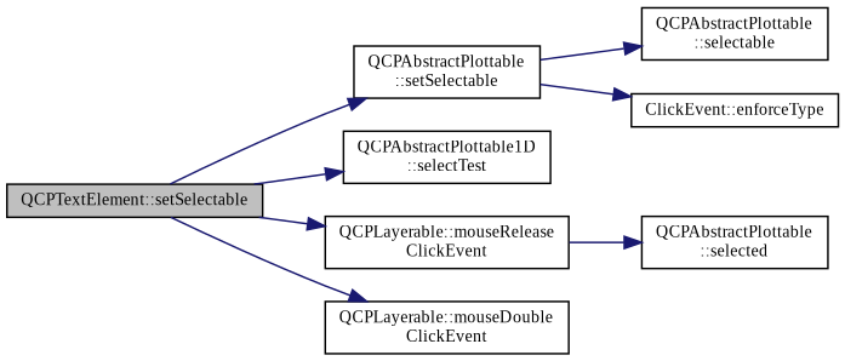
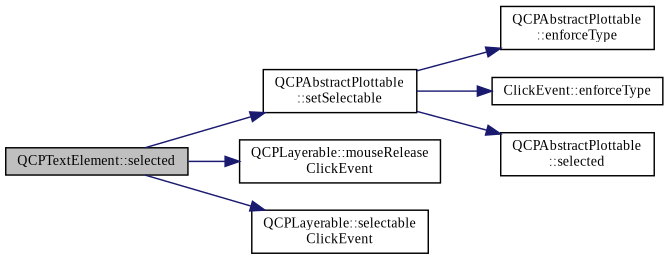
  digraph {
    fontname="Liberation Serif"
    rankdir=LR
    node [color=black fillcolor=white fontname="Liberation Serif" fontsize=10 shape=record style=filled]
    edge [color=midnightblue fontname="Liberation Serif" fontsize=10 labelfontname=Helvetica labelfontsize=10 style=solid]
-   n1 [fillcolor=grey75 fontcolor=black height=0.2 label="QCPTextElement::setSelectable" width=0.4]
+   n1 [fillcolor=grey75 fontcolor=black height=0.2 label="QCPTextElement::selected" width=0.4]
    n2 [height=0.2 label="QCPAbstractPlottable\l::setSelectable" width=0.4]
-   n3 [height=0.2 label="QCPAbstractPlottable1D\l::selectTest" width=0.4]
    n4 [height=0.2 label="QCPLayerable::mouseRelease\lClickEvent" width=0.4]
-   n5 [height=0.2 label="QCPLayerable::mouseDouble\lClickEvent" width=0.4]
-   n6 [height=0.2 label="QCPAbstractPlottable\l::selectable" width=0.4]
+   n5 [height=0.2 label="QCPLayerable::selectable\lClickEvent" width=0.4]
+   n6 [height=0.2 label="QCPAbstractPlottable\l::enforceType" width=0.4]
    n7 [height=0.2 label="ClickEvent::enforceType" width=0.4]
    n8 [height=0.2 label="QCPAbstractPlottable\l::selected" width=0.4]
    n1 -> n2
-   n1 -> n3
    n1 -> n4
    n1 -> n5
    n2 -> n6
    n2 -> n7
-   n4 -> n8
+   n2 -> n8
  }
